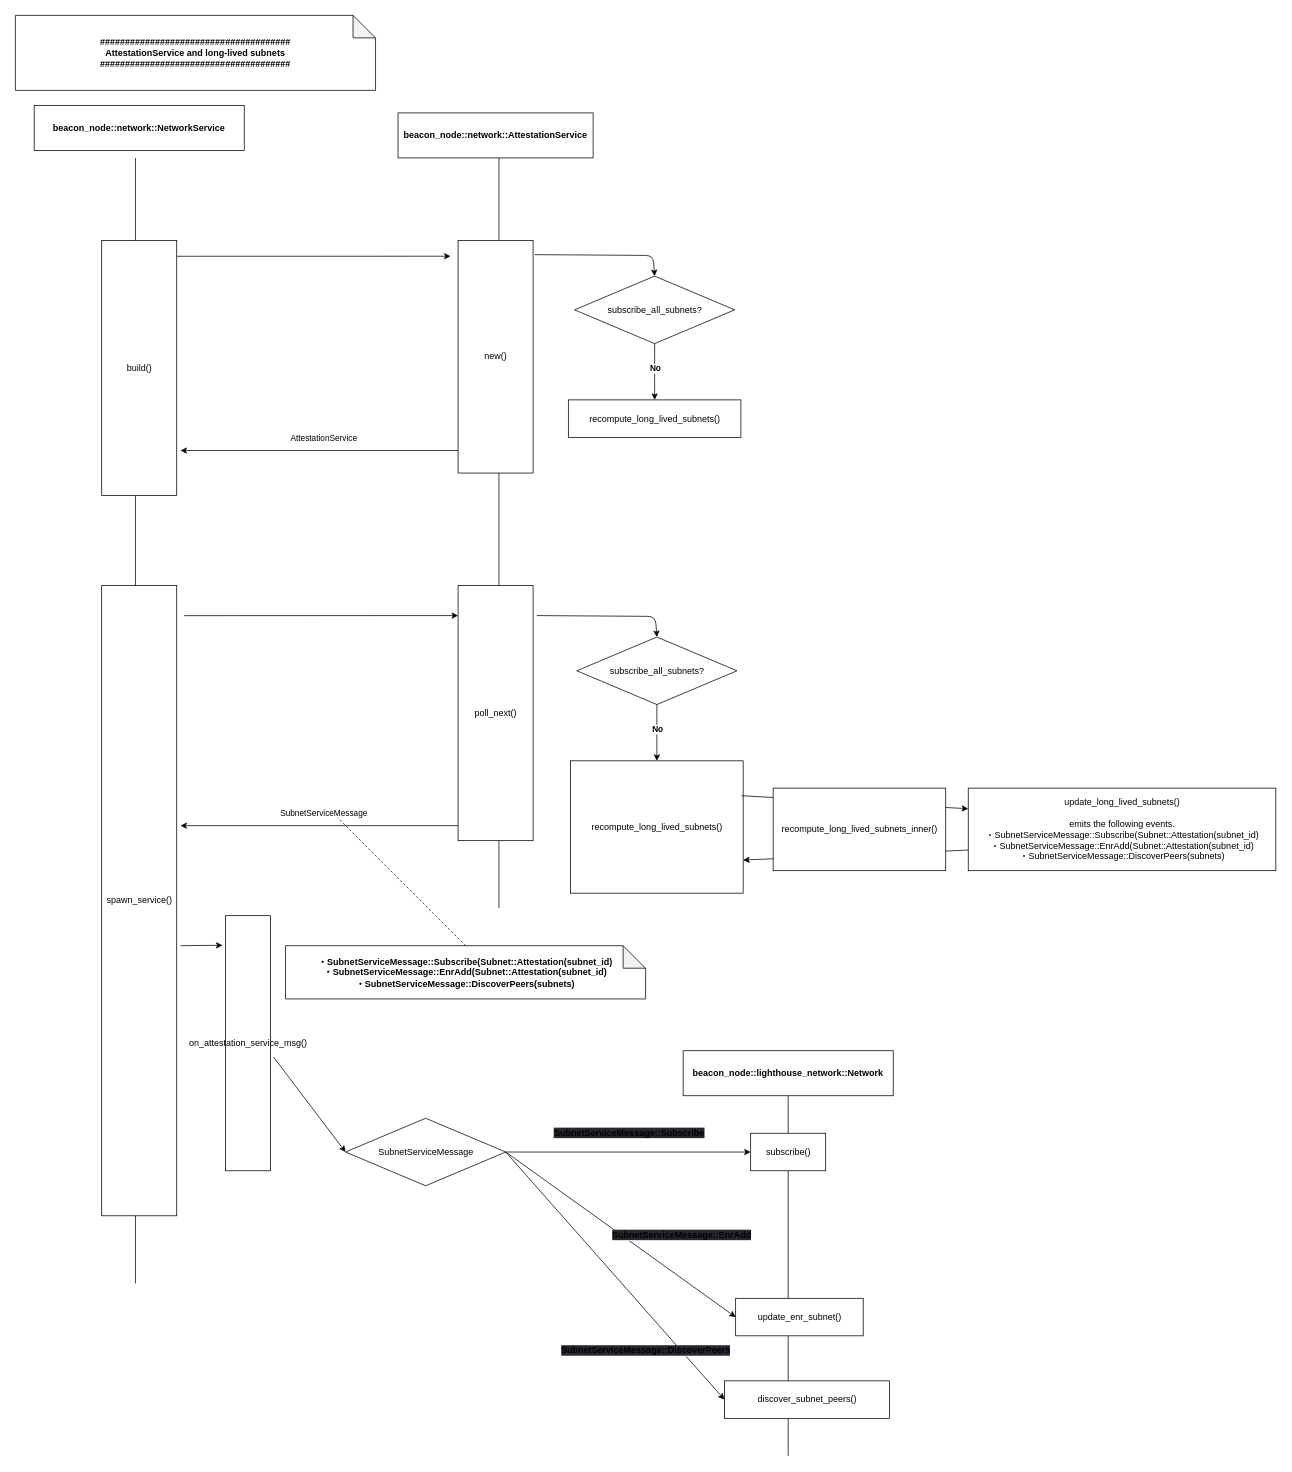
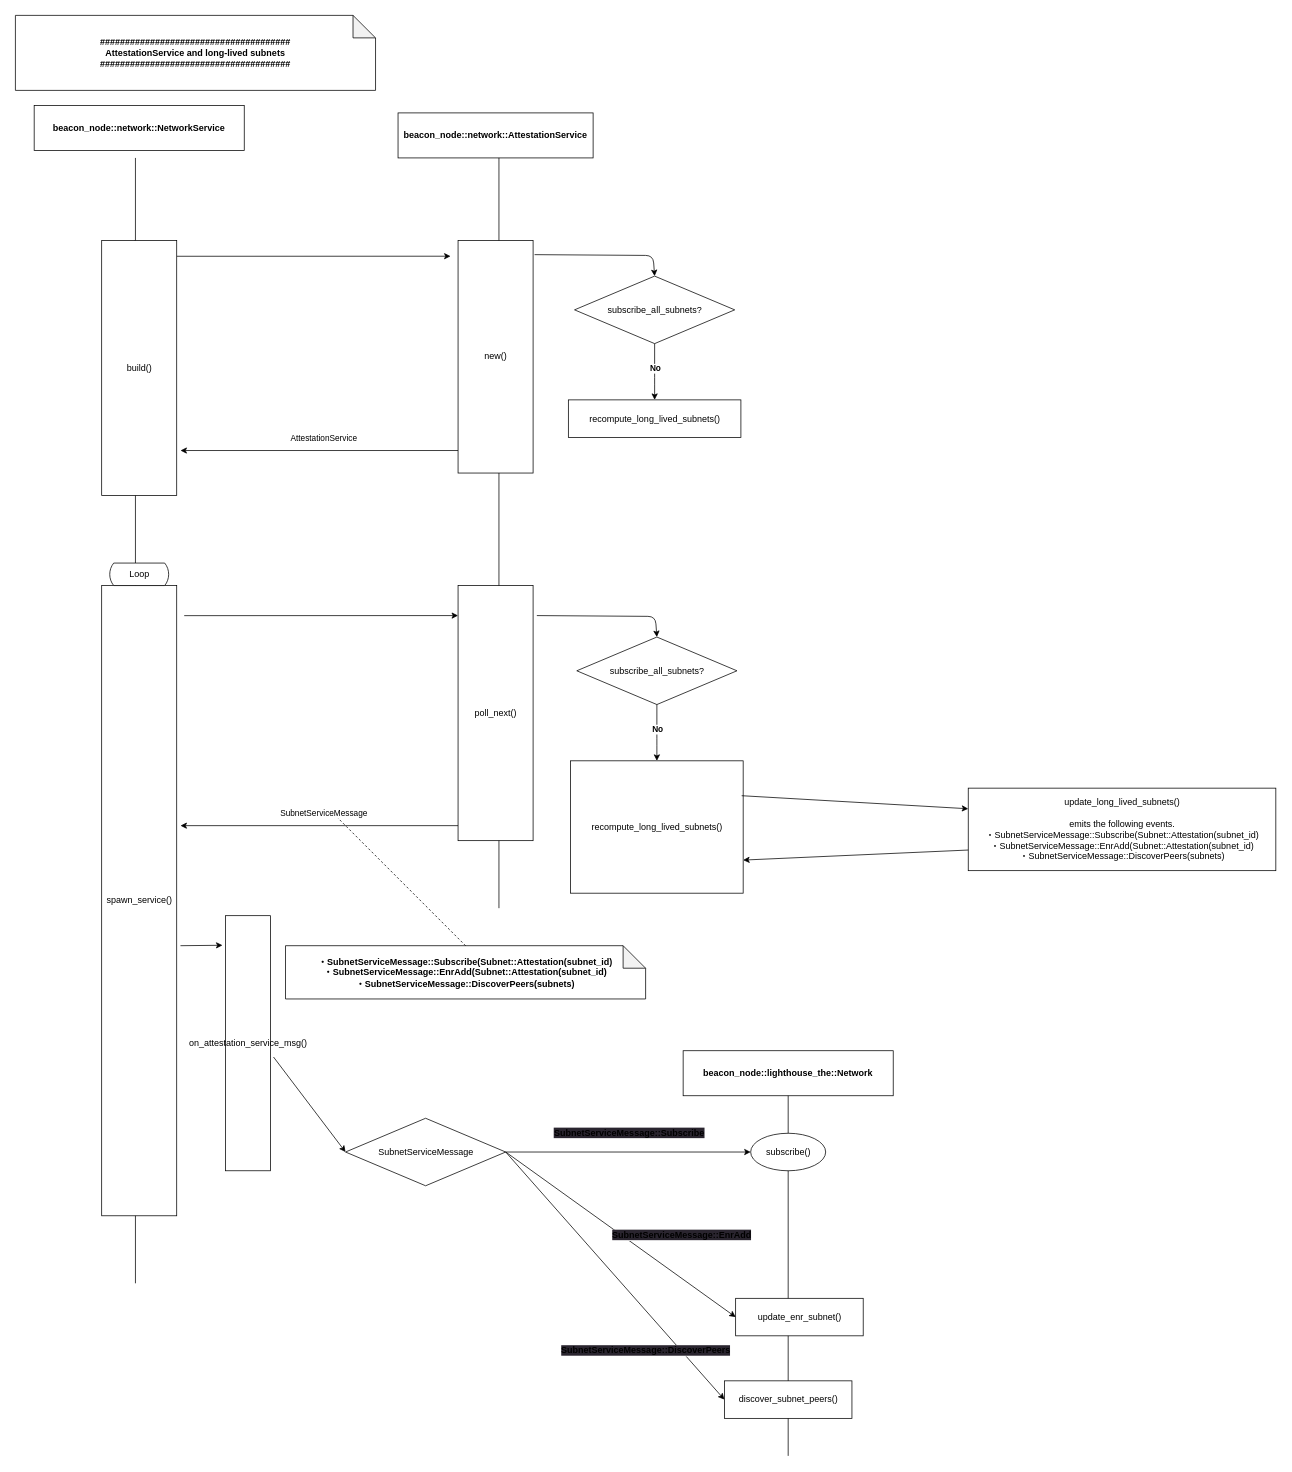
  <mxCell id="0" />
  <mxCell id="1" parent="0" />
  <mxCell id="2" value="beacon_node::network::NetworkService" style="rounded=0;whiteSpace=wrap;html=1;fontStyle=1" parent="1" vertex="1"><mxGeometry x="45" y="140" width="280" height="60" as="geometry" /></mxCell>
  <mxCell id="3" value="" style="endArrow=none;html=1;" parent="1" edge="1"><mxGeometry width="50" height="50" relative="1" as="geometry"><mxPoint x="180" y="1710" as="sourcePoint" /><mxPoint x="180" y="210" as="targetPoint" /></mxGeometry></mxCell>
  <mxCell id="4" value="beacon_node::network::AttestationService" style="rounded=0;whiteSpace=wrap;html=1;fontStyle=1" parent="1" vertex="1"><mxGeometry x="530" y="150" width="260" height="60" as="geometry" /></mxCell>
  <mxCell id="5" value="" style="endArrow=classic;html=1;startArrow=none;exitX=1;exitY=0.062;exitDx=0;exitDy=0;exitPerimeter=0;" parent="1" edge="1" source="11"><mxGeometry width="50" height="50" relative="1" as="geometry"><mxPoint x="180" y="350" as="sourcePoint" /><mxPoint x="600" y="341" as="targetPoint" /></mxGeometry></mxCell>
  <mxCell id="6" value="" style="endArrow=none;html=1;" parent="1" edge="1"><mxGeometry width="50" height="50" relative="1" as="geometry"><mxPoint x="664.5" y="1210" as="sourcePoint" /><mxPoint x="664.5" y="210" as="targetPoint" /></mxGeometry></mxCell>
  <mxCell id="7" value="######################################&lt;br&gt;AttestationService and long-lived subnets&lt;br&gt;######################################" style="shape=note;whiteSpace=wrap;html=1;backgroundOutline=1;darkOpacity=0.05;fontStyle=1" parent="1" vertex="1"><mxGeometry x="20" y="20" width="480" height="100" as="geometry" /></mxCell>
- <mxCell id="8" value="beacon_node::lighthouse_network::Network" style="rounded=0;whiteSpace=wrap;html=1;fontStyle=1" parent="1" vertex="1"><mxGeometry x="910" y="1400" width="280" height="60" as="geometry" /></mxCell>
+ <mxCell id="8" value="beacon_node::lighthouse_the::Network" style="rounded=0;whiteSpace=wrap;html=1;fontStyle=1" parent="1" vertex="1"><mxGeometry x="910" y="1400" width="280" height="60" as="geometry" /></mxCell>
  <mxCell id="9" value="" style="endArrow=none;html=1;" parent="1" edge="1"><mxGeometry width="50" height="50" relative="1" as="geometry"><mxPoint x="1050" y="1940" as="sourcePoint" /><mxPoint x="1050" y="1460" as="targetPoint" /></mxGeometry></mxCell>
  <mxCell id="10" value="" style="endArrow=none;html=1;" edge="1" parent="1" target="11"><mxGeometry width="50" height="50" relative="1" as="geometry"><mxPoint x="180" y="350" as="sourcePoint" /><mxPoint x="650" y="350" as="targetPoint" /></mxGeometry></mxCell>
  <mxCell id="11" value="build()" style="html=1;dashed=0;whitespace=wrap;" vertex="1" parent="1"><mxGeometry x="135" y="320" width="100" height="340" as="geometry" /></mxCell>
  <mxCell id="12" value="new()" style="html=1;dashed=0;whitespace=wrap;" vertex="1" parent="1"><mxGeometry x="610" y="320" width="100" height="310" as="geometry" /></mxCell>
  <mxCell id="13" value="subscribe_all_subnets?" style="shape=rhombus;html=1;dashed=0;whitespace=wrap;perimeter=rhombusPerimeter;" vertex="1" parent="1"><mxGeometry x="765.25" y="367.5" width="213.5" height="90" as="geometry" /></mxCell>
  <mxCell id="14" value="recompute_long_lived_subnets()" style="html=1;dashed=0;whitespace=wrap;" vertex="1" parent="1"><mxGeometry x="757" y="532.5" width="230" height="50" as="geometry" /></mxCell>
  <mxCell id="15" value="" style="endArrow=classic;html=1;entryX=0.5;entryY=0;entryDx=0;entryDy=0;exitX=0.5;exitY=1;exitDx=0;exitDy=0;" edge="1" parent="1" source="13" target="14"><mxGeometry width="50" height="50" relative="1" as="geometry"><mxPoint x="492" y="597.5" as="sourcePoint" /><mxPoint x="542" y="547.5" as="targetPoint" /><Array as="points"><mxPoint x="872" y="502.5" /></Array></mxGeometry></mxCell>
  <mxCell id="16" value="No" style="edgeLabel;html=1;align=center;verticalAlign=middle;resizable=0;points=[];fontStyle=1" vertex="1" connectable="0" parent="15"><mxGeometry x="-0.505" relative="1" as="geometry"><mxPoint y="14" as="offset" /></mxGeometry></mxCell>
  <mxCell id="17" value="" style="endArrow=classic;html=1;startArrow=none;" edge="1" parent="1"><mxGeometry width="50" height="50" relative="1" as="geometry"><mxPoint x="610" y="600" as="sourcePoint" /><mxPoint x="240" y="600" as="targetPoint" /></mxGeometry></mxCell>
  <mxCell id="18" value="AttestationService" style="edgeLabel;html=1;align=center;verticalAlign=middle;resizable=0;points=[];" vertex="1" connectable="0" parent="17"><mxGeometry x="0.265" y="-1" relative="1" as="geometry"><mxPoint x="54" y="-16" as="offset" /></mxGeometry></mxCell>
  <mxCell id="19" value="spawn_service()" style="html=1;dashed=0;whitespace=wrap;" vertex="1" parent="1"><mxGeometry x="135" y="780" width="100" height="840" as="geometry" /></mxCell>
  <mxCell id="20" value="" style="endArrow=classic;html=1;startArrow=none;entryX=0.5;entryY=0;entryDx=0;entryDy=0;exitX=1.02;exitY=0.061;exitDx=0;exitDy=0;exitPerimeter=0;" edge="1" parent="1" source="12" target="13"><mxGeometry width="50" height="50" relative="1" as="geometry"><mxPoint x="245" y="370.294" as="sourcePoint" /><mxPoint x="620" y="485" as="targetPoint" /><Array as="points"><mxPoint x="870" y="340" /></Array></mxGeometry></mxCell>
  <mxCell id="21" value="poll_next()" style="html=1;dashed=0;whitespace=wrap;" vertex="1" parent="1"><mxGeometry x="610" y="780" width="100" height="340" as="geometry" /></mxCell>
  <mxCell id="22" value="" style="endArrow=classic;html=1;startArrow=none;exitX=1;exitY=0.062;exitDx=0;exitDy=0;exitPerimeter=0;" edge="1" parent="1"><mxGeometry width="50" height="50" relative="1" as="geometry"><mxPoint x="245" y="820.08" as="sourcePoint" /><mxPoint x="610" y="820" as="targetPoint" /></mxGeometry></mxCell>
  <mxCell id="23" value="subscribe_all_subnets?" style="shape=rhombus;html=1;dashed=0;whitespace=wrap;perimeter=rhombusPerimeter;" vertex="1" parent="1"><mxGeometry x="768.25" y="848.59" width="213.5" height="90" as="geometry" /></mxCell>
  <mxCell id="24" value="recompute_long_lived_subnets()" style="html=1;dashed=0;whitespace=wrap;" vertex="1" parent="1"><mxGeometry x="760" y="1013.59" width="230" height="176.41" as="geometry" /></mxCell>
  <mxCell id="25" value="" style="endArrow=classic;html=1;entryX=0.5;entryY=0;entryDx=0;entryDy=0;exitX=0.5;exitY=1;exitDx=0;exitDy=0;" edge="1" parent="1" source="23" target="24"><mxGeometry width="50" height="50" relative="1" as="geometry"><mxPoint x="495" y="1078.59" as="sourcePoint" /><mxPoint x="545" y="1028.59" as="targetPoint" /><Array as="points"><mxPoint x="875" y="983.59" /></Array></mxGeometry></mxCell>
  <mxCell id="26" value="No" style="edgeLabel;html=1;align=center;verticalAlign=middle;resizable=0;points=[];fontStyle=1" vertex="1" connectable="0" parent="25"><mxGeometry x="-0.505" relative="1" as="geometry"><mxPoint y="14" as="offset" /></mxGeometry></mxCell>
  <mxCell id="27" value="" style="endArrow=classic;html=1;startArrow=none;entryX=0.5;entryY=0;entryDx=0;entryDy=0;exitX=1.02;exitY=0.061;exitDx=0;exitDy=0;exitPerimeter=0;" edge="1" parent="1" target="23"><mxGeometry width="50" height="50" relative="1" as="geometry"><mxPoint x="715" y="820" as="sourcePoint" /><mxPoint x="623" y="966.09" as="targetPoint" /><Array as="points"><mxPoint x="873" y="821.09" /></Array></mxGeometry></mxCell>
  <mxCell id="28" value="" style="endArrow=classic;html=1;startArrow=none;" edge="1" parent="1"><mxGeometry width="50" height="50" relative="1" as="geometry"><mxPoint x="610" y="1100" as="sourcePoint" /><mxPoint x="240" y="1100" as="targetPoint" /></mxGeometry></mxCell>
  <mxCell id="29" value="SubnetServiceMessage" style="edgeLabel;html=1;align=center;verticalAlign=middle;resizable=0;points=[];" vertex="1" connectable="0" parent="28"><mxGeometry x="0.265" y="-1" relative="1" as="geometry"><mxPoint x="54" y="-16" as="offset" /></mxGeometry></mxCell>
+ <mxCell id="30" value="Loop" style="html=1;dashed=0;whitespace=wrap;shape=mxgraph.dfd.loop" vertex="1" parent="1"><mxGeometry x="145" y="750" width="80" height="30" as="geometry" /></mxCell>
  <mxCell id="31" value="・SubnetServiceMessage::Subscribe(Subnet::Attestation(subnet_id)&lt;br&gt;・SubnetServiceMessage::EnrAdd(Subnet::Attestation(subnet_id)&lt;br&gt;・SubnetServiceMessage::DiscoverPeers(subnets)" style="shape=note;whiteSpace=wrap;html=1;backgroundOutline=1;darkOpacity=0.05;fontStyle=1" vertex="1" parent="1"><mxGeometry x="380" y="1260" width="480" height="71" as="geometry" /></mxCell>
  <mxCell id="32" value="update_long_lived_subnets()&lt;br&gt;&lt;br&gt;emits the following events.&lt;br&gt;・SubnetServiceMessage::Subscribe(Subnet::Attestation(subnet_id)&lt;br style=&quot;&quot;&gt;・SubnetServiceMessage::EnrAdd(Subnet::Attestation(subnet_id)&lt;br style=&quot;&quot;&gt;・SubnetServiceMessage::DiscoverPeers(subnets)" style="html=1;dashed=0;whitespace=wrap;" vertex="1" parent="1"><mxGeometry x="1290" y="1050" width="410" height="110" as="geometry" /></mxCell>
  <mxCell id="33" value="" style="endArrow=classic;html=1;startArrow=none;exitX=1;exitY=0.062;exitDx=0;exitDy=0;exitPerimeter=0;entryX=0;entryY=0.25;entryDx=0;entryDy=0;" edge="1" parent="1" target="32"><mxGeometry width="50" height="50" relative="1" as="geometry"><mxPoint x="988" y="1060.08" as="sourcePoint" /><mxPoint x="1353" y="1060" as="targetPoint" /></mxGeometry></mxCell>
  <mxCell id="34" value="" style="endArrow=classic;html=1;startArrow=none;entryX=1;entryY=0.75;entryDx=0;entryDy=0;exitX=0;exitY=0.75;exitDx=0;exitDy=0;" edge="1" parent="1" source="32" target="24"><mxGeometry width="50" height="50" relative="1" as="geometry"><mxPoint x="1330" y="1390" as="sourcePoint" /><mxPoint x="1300" y="1100" as="targetPoint" /></mxGeometry></mxCell>
- <mxCell id="35" value="recompute_long_lived_subnets_inner()" style="html=1;dashed=0;whitespace=wrap;" vertex="1" parent="1"><mxGeometry x="1030" y="1050" width="230" height="110" as="geometry" /></mxCell>
  <mxCell id="36" value="on_attestation_service_msg()" style="html=1;dashed=0;whitespace=wrap;" vertex="1" parent="1"><mxGeometry x="300" y="1220" width="60" height="340" as="geometry" /></mxCell>
  <mxCell id="37" value="" style="endArrow=none;dashed=1;html=1;exitX=0.5;exitY=0;exitDx=0;exitDy=0;exitPerimeter=0;" edge="1" parent="1" source="31"><mxGeometry width="50" height="50" relative="1" as="geometry"><mxPoint x="1280" y="1220" as="sourcePoint" /><mxPoint x="450" y="1090" as="targetPoint" /></mxGeometry></mxCell>
- <mxCell id="38" value="subscribe()" style="html=1;dashed=0;whitespace=wrap;" vertex="1" parent="1"><mxGeometry x="1000" y="1510" width="100" height="50" as="geometry" /></mxCell>
+ <mxCell id="38" value="subscribe()" style="ellipse;html=1;dashed=0;whitespace=wrap;" vertex="1" parent="1"><mxGeometry x="1000" y="1510" width="100" height="50" as="geometry" /></mxCell>
  <mxCell id="39" value="SubnetServiceMessage" style="shape=rhombus;html=1;dashed=0;whitespace=wrap;perimeter=rhombusPerimeter;" vertex="1" parent="1"><mxGeometry x="460" y="1490" width="213.5" height="90" as="geometry" /></mxCell>
  <mxCell id="40" value="" style="endArrow=classic;html=1;startArrow=none;exitX=1.067;exitY=0.554;exitDx=0;exitDy=0;entryX=0;entryY=0.5;entryDx=0;entryDy=0;exitPerimeter=0;" edge="1" parent="1" source="36" target="39"><mxGeometry width="50" height="50" relative="1" as="geometry"><mxPoint x="255" y="830.08" as="sourcePoint" /><mxPoint x="620" y="830" as="targetPoint" /></mxGeometry></mxCell>
  <mxCell id="41" value="" style="endArrow=classic;html=1;startArrow=none;entryX=-0.067;entryY=0.116;entryDx=0;entryDy=0;entryPerimeter=0;" edge="1" parent="1" target="36"><mxGeometry width="50" height="50" relative="1" as="geometry"><mxPoint x="240" y="1260" as="sourcePoint" /><mxPoint x="470" y="1418" as="targetPoint" /></mxGeometry></mxCell>
  <mxCell id="42" value="" style="endArrow=classic;html=1;startArrow=none;exitX=1;exitY=0.5;exitDx=0;exitDy=0;entryX=0;entryY=0.5;entryDx=0;entryDy=0;" edge="1" parent="1" source="39" target="38"><mxGeometry width="50" height="50" relative="1" as="geometry"><mxPoint x="374.02" y="1418.36" as="sourcePoint" /><mxPoint x="810" y="1490" as="targetPoint" /></mxGeometry></mxCell>
  <mxCell id="43" value="&lt;span style=&quot;font-size: 12px; font-weight: 700; background-color: rgb(42, 37, 47);&quot;&gt;SubnetServiceMessage::Subscribe&lt;/span&gt;" style="edgeLabel;html=1;align=center;verticalAlign=middle;resizable=0;points=[];" vertex="1" connectable="0" parent="42"><mxGeometry x="0.078" y="3" relative="1" as="geometry"><mxPoint x="-12" y="-23" as="offset" /></mxGeometry></mxCell>
  <mxCell id="44" value="update_enr_subnet()" style="html=1;dashed=0;whitespace=wrap;" vertex="1" parent="1"><mxGeometry x="980" y="1730" width="170" height="50" as="geometry" /></mxCell>
- <mxCell id="45" value="discover_subnet_peers()" style="html=1;dashed=0;whitespace=wrap;" vertex="1" parent="1"><mxGeometry x="965" y="1840" width="220" height="50" as="geometry" /></mxCell>
+ <mxCell id="45" value="discover_subnet_peers()" style="html=1;dashed=0;whitespace=wrap;" vertex="1" parent="1"><mxGeometry x="965" y="1840" width="170" height="50" as="geometry" /></mxCell>
  <mxCell id="46" value="" style="endArrow=classic;html=1;startArrow=none;exitX=1;exitY=0.5;exitDx=0;exitDy=0;entryX=0;entryY=0.5;entryDx=0;entryDy=0;" edge="1" parent="1" source="39" target="44"><mxGeometry width="50" height="50" relative="1" as="geometry"><mxPoint x="683.5" y="1545" as="sourcePoint" /><mxPoint x="1010" y="1545" as="targetPoint" /></mxGeometry></mxCell>
  <mxCell id="47" value="&lt;span style=&quot;font-size: 12px; font-weight: 700; background-color: rgb(42, 37, 47);&quot;&gt;SubnetServiceMessage::EnrAdd&lt;/span&gt;" style="edgeLabel;html=1;align=center;verticalAlign=middle;resizable=0;points=[];" vertex="1" connectable="0" parent="46"><mxGeometry x="0.078" y="3" relative="1" as="geometry"><mxPoint x="67" y="-5" as="offset" /></mxGeometry></mxCell>
  <mxCell id="48" value="" style="endArrow=classic;html=1;startArrow=none;exitX=1;exitY=0.5;exitDx=0;exitDy=0;entryX=0;entryY=0.5;entryDx=0;entryDy=0;" edge="1" parent="1" source="39" target="45"><mxGeometry width="50" height="50" relative="1" as="geometry"><mxPoint x="683.5" y="1545" as="sourcePoint" /><mxPoint x="975" y="1735" as="targetPoint" /></mxGeometry></mxCell>
  <mxCell id="49" value="&lt;span style=&quot;font-size: 12px; font-weight: 700; background-color: rgb(42, 37, 47);&quot;&gt;SubnetServiceMessage::DiscoverPeers&lt;/span&gt;" style="edgeLabel;html=1;align=center;verticalAlign=middle;resizable=0;points=[];" vertex="1" connectable="0" parent="48"><mxGeometry x="0.078" y="3" relative="1" as="geometry"><mxPoint x="27" y="89" as="offset" /></mxGeometry></mxCell>
